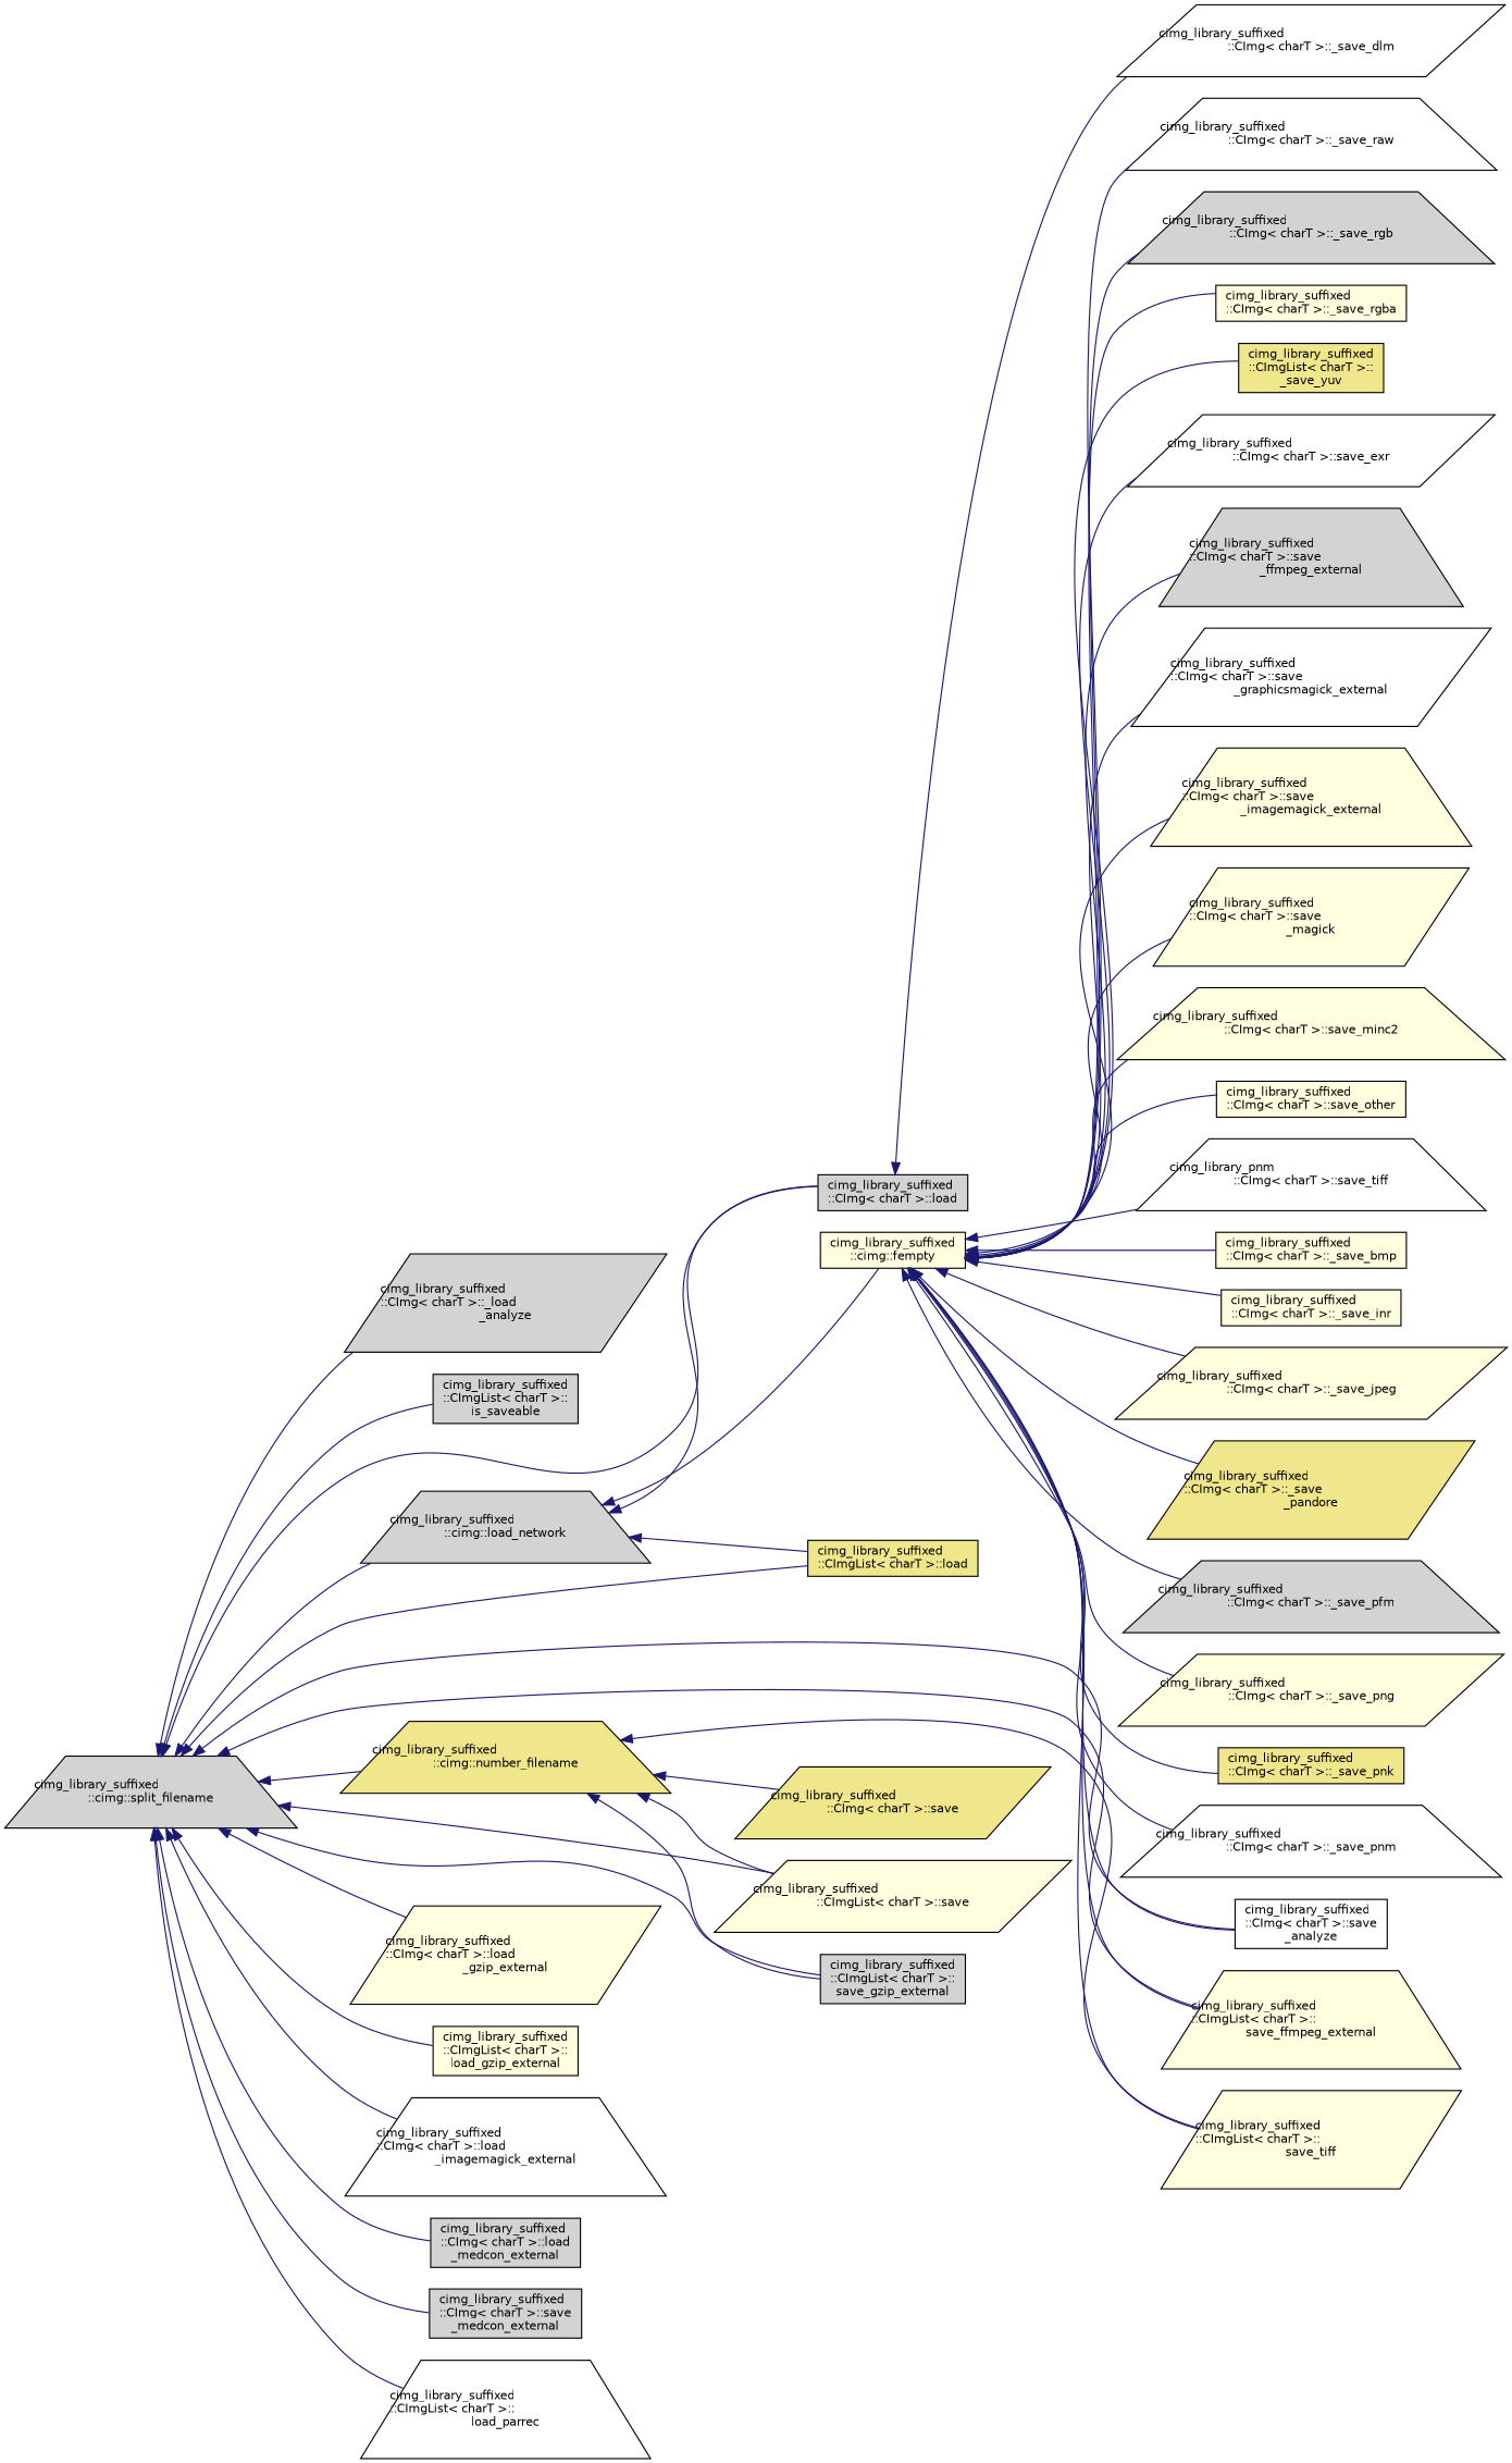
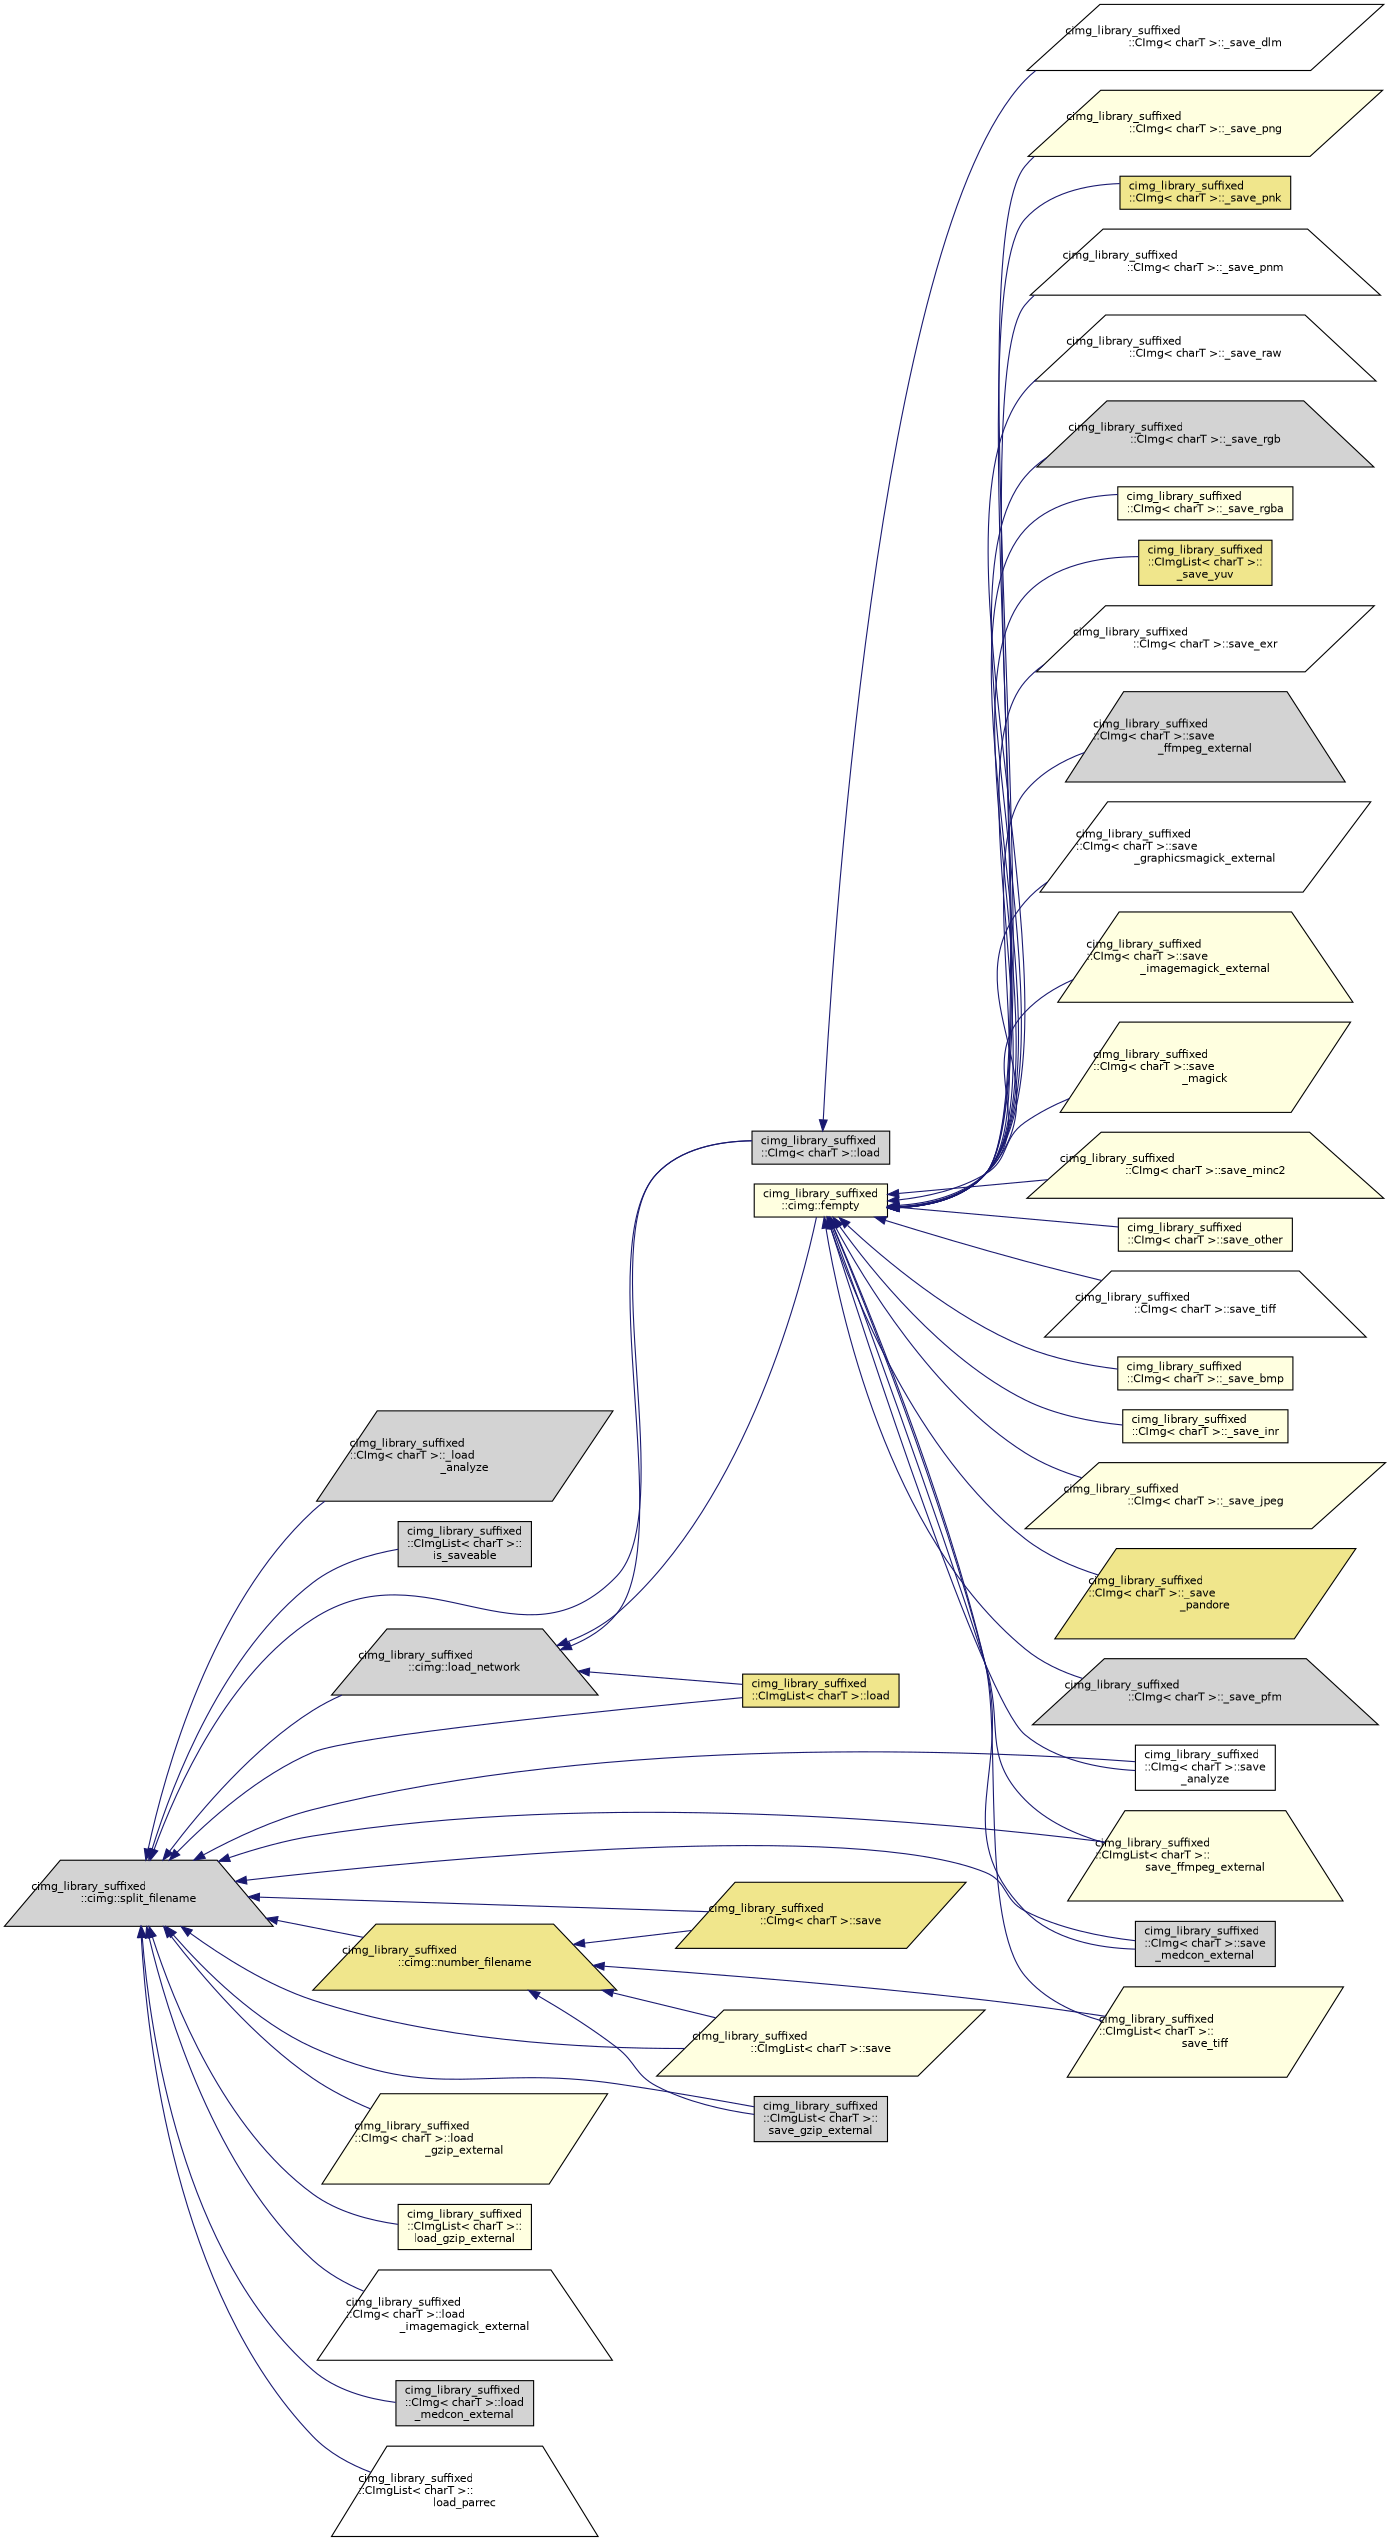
  digraph {
    rankdir=LR
    node [color=black fillcolor=lightyellow fontname=Helvetica fontsize=10 shape=box style=filled]
    edge [color=midnightblue dir=back fontname=Helvetica fontsize=10 labelfontname=Helvetica labelfontsize=10 style=solid]
    n1 [fillcolor=lightgrey fontcolor=black height=0.2 label="cimg_library_suffixed\l::cimg::split_filename" shape=trapezium width=0.4]
    n2 [fillcolor=lightgrey height=0.2 label="cimg_library_suffixed\l::CImg\< charT \>::_load\l_analyze" shape=parallelogram width=0.4]
    n3 [fillcolor=lightgrey height=0.2 label="cimg_library_suffixed\l::CImgList\< charT \>::\lis_saveable" width=0.4]
    n4 [fillcolor=lightgrey height=0.2 label="cimg_library_suffixed\l::CImg\< charT \>::load" width=0.4]
    n5 [fillcolor=khaki height=0.2 label="cimg_library_suffixed\l::CImgList\< charT \>::load" width=0.4]
    n6 [height=0.2 label="cimg_library_suffixed\l::CImg\< charT \>::load\l_gzip_external" shape=parallelogram width=0.4]
    n7 [height=0.2 label="cimg_library_suffixed\l::CImgList\< charT \>::\lload_gzip_external" width=0.4]
    n8 [fillcolor=white height=0.2 label="cimg_library_suffixed\l::CImg\< charT \>::load\l_imagemagick_external" shape=trapezium width=0.4]
    n9 [fillcolor=lightgrey height=0.2 label="cimg_library_suffixed\l::CImg\< charT \>::load\l_medcon_external" width=0.4]
    n10 [fillcolor=lightgrey height=0.2 label="cimg_library_suffixed\l::cimg::load_network" shape=trapezium width=0.4]
    n11 [fillcolor=white height=0.2 label="cimg_library_suffixed\l::CImg\< charT \>::save\l_analyze" width=0.4]
    n12 [height=0.2 label="cimg_library_suffixed\l::CImgList\< charT \>::\lsave_ffmpeg_external" shape=trapezium width=0.4]
    n13 [fillcolor=lightgrey height=0.2 label="cimg_library_suffixed\l::CImg\< charT \>::save\l_medcon_external" width=0.4]
    n14 [fillcolor=white height=0.2 label="cimg_library_suffixed\l::CImgList\< charT \>::\lload_parrec" shape=trapezium width=0.4]
    n15 [fillcolor=khaki height=0.2 label="cimg_library_suffixed\l::cimg::number_filename" shape=trapezium width=0.4]
    n16 [fillcolor=khaki height=0.2 label="cimg_library_suffixed\l::CImg\< charT \>::save" shape=parallelogram width=0.4]
    n17 [height=0.2 label="cimg_library_suffixed\l::CImgList\< charT \>::save" shape=parallelogram width=0.4]
    n18 [fillcolor=lightgrey height=0.2 label="cimg_library_suffixed\l::CImgList\< charT \>::\lsave_gzip_external" width=0.4]
    n19 [fillcolor=white height=0.2 label="cimg_library_suffixed\l::CImg\< charT \>::_save_dlm" shape=parallelogram width=0.4]
    n20 [height=0.2 label="cimg_library_suffixed\l::cimg::fempty" width=0.4]
    n21 [height=0.2 label="cimg_library_suffixed\l::CImgList\< charT \>::\lsave_tiff" shape=parallelogram width=0.4]
    n22 [height=0.2 label="cimg_library_suffixed\l::CImg\< charT \>::_save_bmp" width=0.4]
    n23 [height=0.2 label="cimg_library_suffixed\l::CImg\< charT \>::_save_inr" width=0.4]
    n24 [height=0.2 label="cimg_library_suffixed\l::CImg\< charT \>::_save_jpeg" shape=parallelogram width=0.4]
    n25 [fillcolor=khaki height=0.2 label="cimg_library_suffixed\l::CImg\< charT \>::_save\l_pandore" shape=parallelogram width=0.4]
    n26 [fillcolor=lightgrey height=0.2 label="cimg_library_suffixed\l::CImg\< charT \>::_save_pfm" shape=trapezium width=0.4]
    n27 [height=0.2 label="cimg_library_suffixed\l::CImg\< charT \>::_save_png" shape=parallelogram width=0.4]
    n28 [fillcolor=khaki height=0.2 label="cimg_library_suffixed\l::CImg\< charT \>::_save_pnk" width=0.4]
    n29 [fillcolor=white height=0.2 label="cimg_library_suffixed\l::CImg\< charT \>::_save_pnm" shape=trapezium width=0.4]
    n30 [fillcolor=white height=0.2 label="cimg_library_suffixed\l::CImg\< charT \>::_save_raw" shape=trapezium width=0.4]
    n31 [fillcolor=lightgrey height=0.2 label="cimg_library_suffixed\l::CImg\< charT \>::_save_rgb" shape=trapezium width=0.4]
    n32 [height=0.2 label="cimg_library_suffixed\l::CImg\< charT \>::_save_rgba" width=0.4]
    n33 [fillcolor=khaki height=0.2 label="cimg_library_suffixed\l::CImgList\< charT \>::\l_save_yuv" width=0.4]
    n34 [fillcolor=white height=0.2 label="cimg_library_suffixed\l::CImg\< charT \>::save_exr" shape=parallelogram width=0.4]
    n35 [fillcolor=lightgrey height=0.2 label="cimg_library_suffixed\l::CImg\< charT \>::save\l_ffmpeg_external" shape=trapezium width=0.4]
    n36 [fillcolor=white height=0.2 label="cimg_library_suffixed\l::CImg\< charT \>::save\l_graphicsmagick_external" shape=parallelogram width=0.4]
    n37 [height=0.2 label="cimg_library_suffixed\l::CImg\< charT \>::save\l_imagemagick_external" shape=trapezium width=0.4]
    n38 [height=0.2 label="cimg_library_suffixed\l::CImg\< charT \>::save\l_magick" shape=parallelogram width=0.4]
    n39 [height=0.2 label="cimg_library_suffixed\l::CImg\< charT \>::save_minc2" shape=trapezium width=0.4]
    n40 [height=0.2 label="cimg_library_suffixed\l::CImg\< charT \>::save_other" width=0.4]
-   n41 [fillcolor=white height=0.2 label="cimg_library_pnm\l::CImg\< charT \>::save_tiff" shape=trapezium width=0.4]
+   n41 [fillcolor=white height=0.2 label="cimg_library_suffixed\l::CImg\< charT \>::save_tiff" shape=trapezium width=0.4]
    n1 -> n2
    n1 -> n3
    n1 -> n4
    n1 -> n5
    n1 -> n6
    n1 -> n7
    n1 -> n8
    n1 -> n9
    n1 -> n10
    n1 -> n11
    n1 -> n12
    n1 -> n13
    n1 -> n14
    n1 -> n15
+   n1 -> n16
    n1 -> n17
    n1 -> n18
    n4 -> n19
    n10 -> n4
    n10 -> n5
    n10 -> n20
    n15 -> n16
    n15 -> n17
    n15 -> n18
    n15 -> n21
    n20 -> n11
    n20 -> n12
+   n20 -> n13
    n20 -> n21
    n20 -> n22
    n20 -> n23
    n20 -> n24
    n20 -> n25
    n20 -> n26
    n20 -> n27
    n20 -> n28
    n20 -> n29
    n20 -> n30
    n20 -> n31
    n20 -> n32
    n20 -> n33
    n20 -> n34
    n20 -> n35
    n20 -> n36
    n20 -> n37
    n20 -> n38
    n20 -> n39
    n20 -> n40
    n20 -> n41
  }
